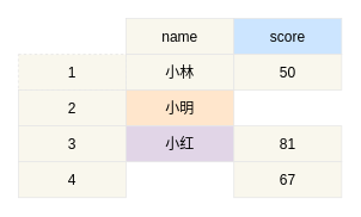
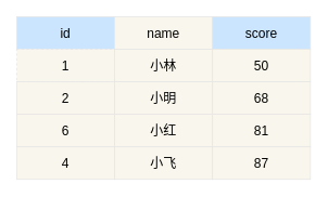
  <mxCell id="0" />
  <mxCell id="1" parent="0" />
+ <mxCell id="2" value="id" style="rounded=0;whiteSpace=wrap;html=1;fontSize=16;fillColor=#cce5ff;strokeColor=#E6E6E6;" vertex="1" parent="1"><mxGeometry x="20" y="20" width="120" height="40" as="geometry" /></mxCell>
  <mxCell id="3" value="name" style="rounded=0;whiteSpace=wrap;html=1;fontSize=16;fillColor=#f9f7ed;strokeColor=#E6E6E6;" vertex="1" parent="1"><mxGeometry x="140" y="20" width="120" height="40" as="geometry" /></mxCell>
  <mxCell id="4" value="score" style="rounded=0;whiteSpace=wrap;html=1;fontSize=16;fillColor=#cce5ff;strokeColor=#E6E6E6;" vertex="1" parent="1"><mxGeometry x="260" y="20" width="120" height="40" as="geometry" /></mxCell>
  <mxCell id="5" value="1" style="rounded=0;whiteSpace=wrap;html=1;fontSize=16;fillColor=#f9f7ed;strokeColor=#E6E6E6;dashed=1;" vertex="1" parent="1"><mxGeometry x="20" y="60" width="120" height="40" as="geometry" /></mxCell>
  <mxCell id="6" value="小林" style="rounded=0;whiteSpace=wrap;html=1;fontSize=16;fillColor=#f9f7ed;strokeColor=#E6E6E6;" vertex="1" parent="1"><mxGeometry x="140" y="60" width="120" height="40" as="geometry" /></mxCell>
  <mxCell id="7" value="50" style="rounded=0;whiteSpace=wrap;html=1;fontSize=16;fillColor=#f9f7ed;strokeColor=#E6E6E6;" vertex="1" parent="1"><mxGeometry x="260" y="60" width="120" height="40" as="geometry" /></mxCell>
  <mxCell id="8" value="2" style="rounded=0;whiteSpace=wrap;html=1;fontSize=16;fillColor=#f9f7ed;strokeColor=#E6E6E6;" vertex="1" parent="1"><mxGeometry x="20" y="100" width="120" height="40" as="geometry" /></mxCell>
- <mxCell id="9" value="小明" style="rounded=0;whiteSpace=wrap;html=1;fontSize=16;fillColor=#ffe6cc;strokeColor=#E6E6E6;" vertex="1" parent="1"><mxGeometry x="140" y="100" width="120" height="40" as="geometry" /></mxCell>
- <mxCell id="11" value="3" style="rounded=0;whiteSpace=wrap;html=1;fontSize=16;fillColor=#f9f7ed;strokeColor=#E6E6E6;" vertex="1" parent="1"><mxGeometry x="20" y="140" width="120" height="40" as="geometry" /></mxCell>
- <mxCell id="12" value="小红" style="rounded=0;whiteSpace=wrap;html=1;fontSize=16;fillColor=#e1d5e7;strokeColor=#E6E6E6;" vertex="1" parent="1"><mxGeometry x="140" y="140" width="120" height="40" as="geometry" /></mxCell>
+ <mxCell id="9" value="小明" style="rounded=0;whiteSpace=wrap;html=1;fontSize=16;fillColor=#f9f7ed;strokeColor=#E6E6E6;" vertex="1" parent="1"><mxGeometry x="140" y="100" width="120" height="40" as="geometry" /></mxCell>
+ <mxCell id="10" value="68" style="rounded=0;whiteSpace=wrap;html=1;fontSize=16;fillColor=#f9f7ed;strokeColor=#E6E6E6;" vertex="1" parent="1"><mxGeometry x="260" y="100" width="120" height="40" as="geometry" /></mxCell>
+ <mxCell id="11" value="6" style="rounded=0;whiteSpace=wrap;html=1;fontSize=16;fillColor=#f9f7ed;strokeColor=#E6E6E6;" vertex="1" parent="1"><mxGeometry x="20" y="140" width="120" height="40" as="geometry" /></mxCell>
+ <mxCell id="12" value="小红" style="rounded=0;whiteSpace=wrap;html=1;fontSize=16;fillColor=#f9f7ed;strokeColor=#E6E6E6;" vertex="1" parent="1"><mxGeometry x="140" y="140" width="120" height="40" as="geometry" /></mxCell>
  <mxCell id="13" value="81" style="rounded=0;whiteSpace=wrap;html=1;fontSize=16;fillColor=#f9f7ed;strokeColor=#E6E6E6;" vertex="1" parent="1"><mxGeometry x="260" y="140" width="120" height="40" as="geometry" /></mxCell>
  <mxCell id="14" value="4" style="rounded=0;whiteSpace=wrap;html=1;fontSize=16;fillColor=#f9f7ed;strokeColor=#E6E6E6;" vertex="1" parent="1"><mxGeometry x="20" y="180" width="120" height="40" as="geometry" /></mxCell>
- <mxCell id="16" value="67" style="rounded=0;whiteSpace=wrap;html=1;fontSize=16;fillColor=#f9f7ed;strokeColor=#E6E6E6;" vertex="1" parent="1"><mxGeometry x="260" y="180" width="120" height="40" as="geometry" /></mxCell>
+ <mxCell id="15" value="小飞" style="rounded=0;whiteSpace=wrap;html=1;fontSize=16;fillColor=#f9f7ed;strokeColor=#E6E6E6;" vertex="1" parent="1"><mxGeometry x="140" y="180" width="120" height="40" as="geometry" /></mxCell>
+ <mxCell id="16" value="87" style="rounded=0;whiteSpace=wrap;html=1;fontSize=16;fillColor=#f9f7ed;strokeColor=#E6E6E6;" vertex="1" parent="1"><mxGeometry x="260" y="180" width="120" height="40" as="geometry" /></mxCell>
